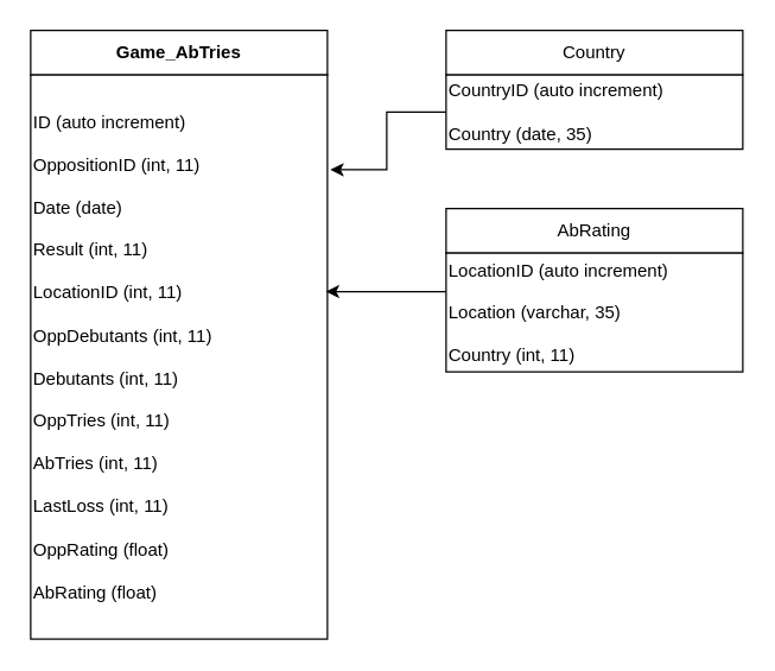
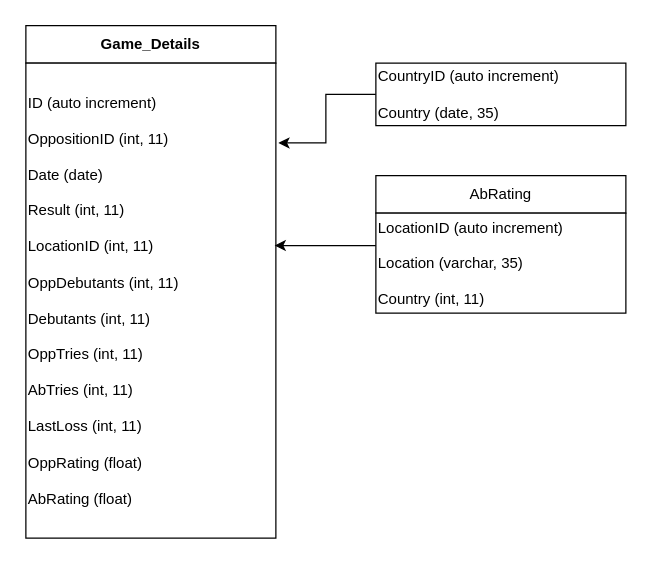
  <mxCell id="0" />
  <mxCell id="1" parent="0" />
- <mxCell id="2" value="&lt;b&gt;Game_AbTries&lt;/b&gt;" style="rounded=0;whiteSpace=wrap;html=1;" parent="1" vertex="1"><mxGeometry x="20" y="20" width="200" height="30" as="geometry" /></mxCell>
+ <mxCell id="2" value="&lt;b&gt;Game_Details&lt;/b&gt;" style="rounded=0;whiteSpace=wrap;html=1;" parent="1" vertex="1"><mxGeometry x="20" y="20" width="200" height="30" as="geometry" /></mxCell>
  <mxCell id="3" value="ID (auto increment)&lt;br&gt;&lt;br&gt;OppositionID (int, 11)&lt;br&gt;&lt;br&gt;Date (date)&lt;br&gt;&lt;br&gt;Result (int, 11)&lt;br&gt;&lt;br&gt;LocationID (int, 11)&lt;br&gt;&lt;br&gt;OppDebutants (int, 11)&lt;br&gt;&lt;br&gt;Debutants (int, 11)&lt;br&gt;&lt;br&gt;OppTries (int, 11)&lt;br&gt;&lt;br&gt;AbTries (int, 11)&lt;br&gt;&lt;br&gt;LastLoss (int, 11)&lt;br&gt;&lt;br&gt;OppRating (float)&lt;br&gt;&lt;br&gt;AbRating (float)" style="rounded=0;whiteSpace=wrap;html=1;align=left;" parent="1" vertex="1"><mxGeometry x="20" y="50" width="200" height="380" as="geometry" /></mxCell>
- <mxCell id="4" value="Country" style="rounded=0;whiteSpace=wrap;html=1;" parent="1" vertex="1"><mxGeometry x="300" y="20" width="200" height="30" as="geometry" /></mxCell>
  <mxCell id="5" style="edgeStyle=orthogonalEdgeStyle;rounded=0;orthogonalLoop=1;jettySize=auto;html=1;entryX=1.01;entryY=0.168;entryDx=0;entryDy=0;entryPerimeter=0;" edge="1" parent="1" source="6" target="3"><mxGeometry relative="1" as="geometry"><mxPoint x="250" y="130" as="targetPoint" /></mxGeometry></mxCell>
  <mxCell id="6" value="CountryID (auto increment)&lt;br&gt;&lt;br&gt;Country (date, 35)" style="rounded=0;whiteSpace=wrap;html=1;align=left;" parent="1" vertex="1"><mxGeometry x="300" y="50" width="200" height="50" as="geometry" /></mxCell>
  <mxCell id="7" value="AbRating" style="rounded=0;whiteSpace=wrap;html=1;" vertex="1" parent="1"><mxGeometry x="300" y="140" width="200" height="30" as="geometry" /></mxCell>
  <mxCell id="8" style="edgeStyle=orthogonalEdgeStyle;rounded=0;orthogonalLoop=1;jettySize=auto;html=1;entryX=0.995;entryY=0.384;entryDx=0;entryDy=0;entryPerimeter=0;" edge="1" parent="1" source="9" target="3"><mxGeometry relative="1" as="geometry"><mxPoint x="260" y="210" as="targetPoint" /><Array as="points"><mxPoint x="260" y="195" /></Array></mxGeometry></mxCell>
  <mxCell id="9" value="LocationID (auto increment)&lt;br&gt;&lt;br&gt;Location (varchar, 35)&lt;br&gt;&lt;br&gt;Country (int, 11)" style="rounded=0;whiteSpace=wrap;html=1;align=left;" vertex="1" parent="1"><mxGeometry x="300" y="170" width="200" height="80" as="geometry" /></mxCell>
